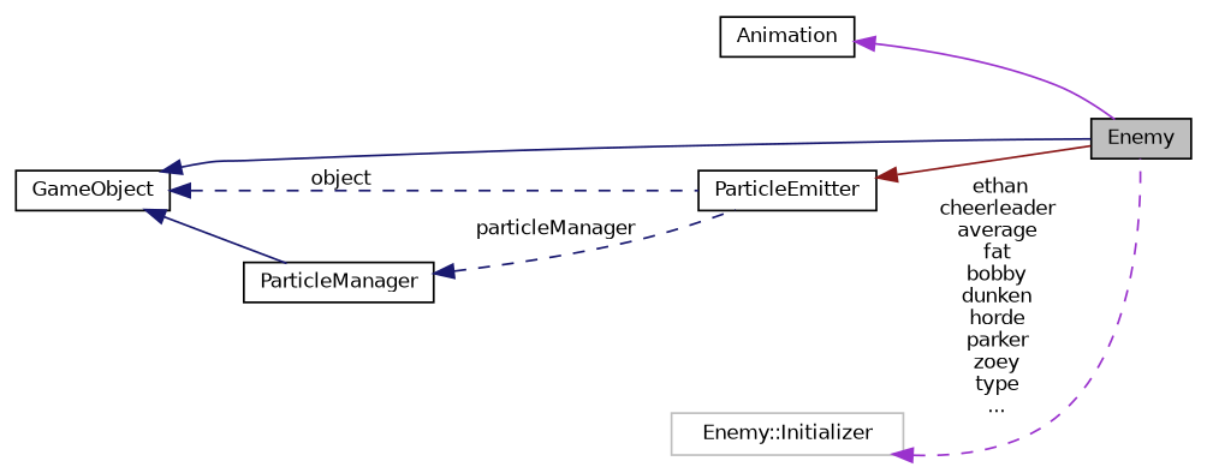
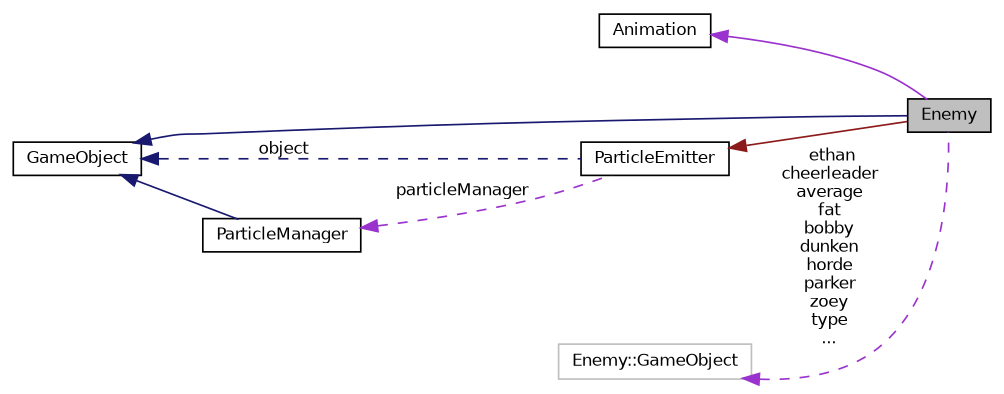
  digraph {
    rankdir=LR
    node [color=black fillcolor=white fontname=Helvetica fontsize=10 shape=record style=filled]
    edge [color=darkorchid3 dir=back fontname=Helvetica fontsize=10 labelfontname=Helvetica labelfontsize=10 style=solid]
    n1 [fillcolor=grey75 fontcolor=black height=0.2 label=Enemy width=0.4]
    n2 [height=0.2 label=Animation width=0.4]
    n3 [height=0.2 label=GameObject width=0.4]
    n4 [height=0.2 label=ParticleEmitter width=0.4]
    n5 [height=0.2 label=ParticleManager width=0.4]
-   n6 [color=grey75 height=0.2 label="Enemy::Initializer" width=0.4]
+   n6 [color=grey75 height=0.2 label="Enemy::GameObject" width=0.4]
    n2 -> n1
    n3 -> n1 [color=midnightblue]
    n3 -> n4 [color=midnightblue label=" object" style=dashed]
    n3 -> n5 [color=midnightblue]
    n4 -> n1 [color=firebrick4]
-   n5 -> n4 [color=midnightblue label=" particleManager" style=dashed]
+   n5 -> n4 [label=" particleManager" style=dashed]
    n6 -> n1 [label=" ethan\ncheerleader\naverage\nfat\nbobby\ndunken\nhorde\nparker\nzoey\ntype\n..." style=dashed]
  }
